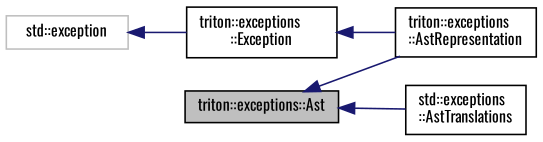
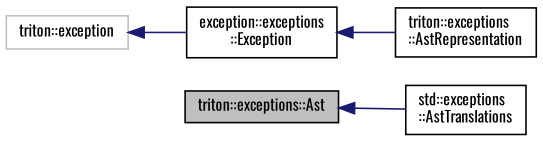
  digraph {
    fontname=Oswald
    rankdir=LR
    node [color=black fillcolor=white fontname=Oswald fontsize=10 shape=record style=filled]
    edge [color=midnightblue dir=back fontname=Oswald fontsize=10 labelfontname=Helvetica labelfontsize=10 style=solid]
    n1 [fillcolor=grey75 fontcolor=black height=0.2 label="triton::exceptions::Ast" width=0.4]
    n2 [height=0.2 label="triton::exceptions\l::AstRepresentation" width=0.4]
    n3 [height=0.2 label="std::exceptions\l::AstTranslations" width=0.4]
-   n4 [height=0.2 label="triton::exceptions\l::Exception" width=0.4]
-   n5 [color=grey75 height=0.2 label="std::exception" width=0.4]
-   n1 -> n2
+   n4 [height=0.2 label="exception::exceptions\l::Exception" width=0.4]
+   n5 [color=grey75 height=0.2 label="triton::exception" width=0.4]
    n1 -> n3
    n4 -> n2
    n5 -> n4
  }
